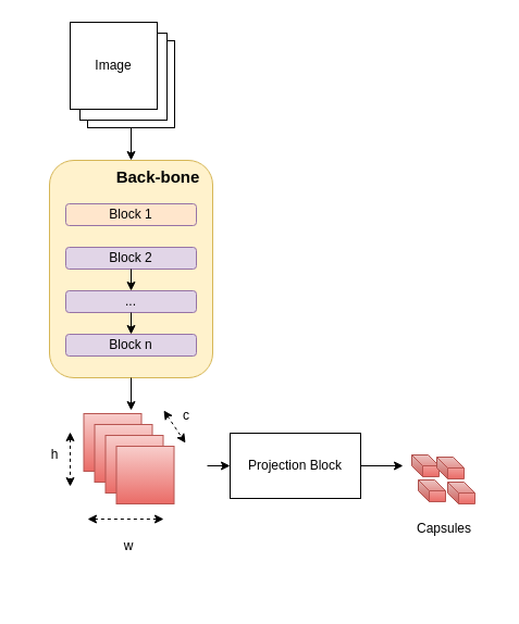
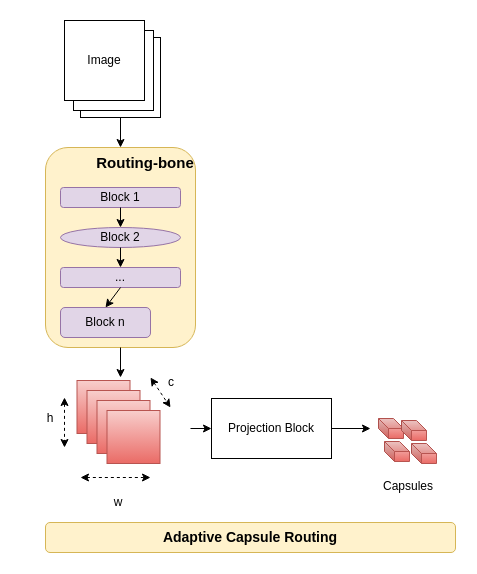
  <mxCell id="0" />
  <mxCell id="1" parent="0" />
  <mxCell id="2" value="" style="rounded=1;whiteSpace=wrap;html=1;fillColor=#fff2cc;strokeColor=#d6b656;" parent="1" vertex="1"><mxGeometry x="45" y="147" width="150" height="200" as="geometry" /></mxCell>
- <mxCell id="3" value="Block 1" style="rounded=1;whiteSpace=wrap;html=1;fillColor=#ffe6cc;strokeColor=#9673a6;" parent="1" vertex="1"><mxGeometry x="60" y="187" width="120" height="20" as="geometry" /></mxCell>
- <mxCell id="4" value="Block 2" style="rounded=1;whiteSpace=wrap;html=1;fillColor=#e1d5e7;strokeColor=#9673a6;" parent="1" vertex="1"><mxGeometry x="60" y="227" width="120" height="20" as="geometry" /></mxCell>
+ <mxCell id="3" value="Block 1" style="rounded=1;whiteSpace=wrap;html=1;fillColor=#e1d5e7;strokeColor=#9673a6;" parent="1" vertex="1"><mxGeometry x="60" y="187" width="120" height="20" as="geometry" /></mxCell>
+ <mxCell id="4" value="Block 2" style="ellipse;whiteSpace=wrap;html=1;fillColor=#e1d5e7;strokeColor=#9673a6;" parent="1" vertex="1"><mxGeometry x="60" y="227" width="120" height="20" as="geometry" /></mxCell>
+ <mxCell id="5" style="edgeStyle=none;html=1;exitX=0.5;exitY=1;exitDx=0;exitDy=0;entryX=0.5;entryY=0;entryDx=0;entryDy=0;" parent="1" source="3" target="4" edge="1"><mxGeometry relative="1" as="geometry" /></mxCell>
  <mxCell id="6" value="..." style="rounded=1;whiteSpace=wrap;html=1;fillColor=#e1d5e7;strokeColor=#9673a6;" parent="1" vertex="1"><mxGeometry x="60" y="267" width="120" height="20" as="geometry" /></mxCell>
  <mxCell id="7" style="edgeStyle=none;html=1;exitX=0.5;exitY=1;exitDx=0;exitDy=0;entryX=0.5;entryY=0;entryDx=0;entryDy=0;" parent="1" source="4" target="6" edge="1"><mxGeometry relative="1" as="geometry" /></mxCell>
- <mxCell id="8" value="Block n" style="rounded=1;whiteSpace=wrap;html=1;fillColor=#e1d5e7;strokeColor=#9673a6;" parent="1" vertex="1"><mxGeometry x="60" y="307" width="120" height="20" as="geometry" /></mxCell>
+ <mxCell id="8" value="Block n" style="rounded=1;whiteSpace=wrap;html=1;fillColor=#e1d5e7;strokeColor=#9673a6;" parent="1" vertex="1"><mxGeometry x="60" y="307" width="90" height="30" as="geometry" /></mxCell>
  <mxCell id="9" style="edgeStyle=none;html=1;exitX=0.5;exitY=1;exitDx=0;exitDy=0;entryX=0.5;entryY=0;entryDx=0;entryDy=0;" parent="1" source="6" target="8" edge="1"><mxGeometry relative="1" as="geometry" /></mxCell>
  <mxCell id="10" value="" style="group" parent="1" vertex="1" connectable="0"><mxGeometry x="64" y="20" width="96" height="97" as="geometry" /></mxCell>
  <mxCell id="11" value="Image" style="whiteSpace=wrap;html=1;aspect=fixed;" parent="10" vertex="1"><mxGeometry x="16" y="17" width="80" height="80" as="geometry" /></mxCell>
  <mxCell id="12" value="Image" style="whiteSpace=wrap;html=1;aspect=fixed;" parent="10" vertex="1"><mxGeometry x="9" y="10" width="80" height="80" as="geometry" /></mxCell>
  <mxCell id="13" value="Image" style="whiteSpace=wrap;html=1;aspect=fixed;" parent="10" vertex="1"><mxGeometry width="80" height="80" as="geometry" /></mxCell>
  <mxCell id="14" style="edgeStyle=none;html=1;exitX=0.5;exitY=1;exitDx=0;exitDy=0;entryX=0.5;entryY=0;entryDx=0;entryDy=0;" parent="1" source="11" target="2" edge="1"><mxGeometry relative="1" as="geometry" /></mxCell>
- <mxCell id="15" value="&lt;b&gt;&lt;font style=&quot;font-size: 15px;&quot;&gt;Back-bone&lt;/font&gt;&lt;/b&gt;" style="text;html=1;strokeColor=none;fillColor=none;align=center;verticalAlign=middle;whiteSpace=wrap;rounded=0;" parent="1" vertex="1"><mxGeometry x="70" y="147" width="150" height="30" as="geometry" /></mxCell>
+ <mxCell id="15" value="&lt;b&gt;&lt;font style=&quot;font-size: 15px;&quot;&gt;Routing-bone&lt;/font&gt;&lt;/b&gt;" style="text;html=1;strokeColor=none;fillColor=none;align=center;verticalAlign=middle;whiteSpace=wrap;rounded=0;" parent="1" vertex="1"><mxGeometry x="70" y="147" width="150" height="30" as="geometry" /></mxCell>
  <mxCell id="16" value="" style="shape=cube;whiteSpace=wrap;html=1;boundedLbl=1;backgroundOutline=1;darkOpacity=0.05;darkOpacity2=0.1;size=10;fillColor=#f8cecc;gradientColor=#ea6b66;strokeColor=#b85450;" parent="1" vertex="1"><mxGeometry x="378" y="418" width="25" height="20" as="geometry" /></mxCell>
  <mxCell id="17" value="" style="shape=cube;whiteSpace=wrap;html=1;boundedLbl=1;backgroundOutline=1;darkOpacity=0.05;darkOpacity2=0.1;size=10;fillColor=#f8cecc;gradientColor=#ea6b66;strokeColor=#b85450;" parent="1" vertex="1"><mxGeometry x="401" y="420" width="25" height="20" as="geometry" /></mxCell>
  <mxCell id="18" value="" style="shape=cube;whiteSpace=wrap;html=1;boundedLbl=1;backgroundOutline=1;darkOpacity=0.05;darkOpacity2=0.1;size=10;fillColor=#f8cecc;gradientColor=#ea6b66;strokeColor=#b85450;" parent="1" vertex="1"><mxGeometry x="384" y="441" width="25" height="20" as="geometry" /></mxCell>
  <mxCell id="19" value="" style="shape=cube;whiteSpace=wrap;html=1;boundedLbl=1;backgroundOutline=1;darkOpacity=0.05;darkOpacity2=0.1;size=10;fillColor=#f8cecc;gradientColor=#ea6b66;strokeColor=#b85450;" parent="1" vertex="1"><mxGeometry x="411" y="443" width="25" height="20" as="geometry" /></mxCell>
  <mxCell id="20" value="" style="endArrow=classic;startArrow=classic;html=1;dashed=1;" parent="1" edge="1"><mxGeometry width="50" height="50" relative="1" as="geometry"><mxPoint x="150" y="377" as="sourcePoint" /><mxPoint x="170" y="407" as="targetPoint" /></mxGeometry></mxCell>
  <mxCell id="21" value="" style="endArrow=classic;startArrow=classic;html=1;dashed=1;" parent="1" edge="1"><mxGeometry width="50" height="50" relative="1" as="geometry"><mxPoint x="80" y="477" as="sourcePoint" /><mxPoint x="150" y="477" as="targetPoint" /></mxGeometry></mxCell>
  <mxCell id="22" value="" style="endArrow=classic;startArrow=classic;html=1;dashed=1;" parent="1" edge="1"><mxGeometry width="50" height="50" relative="1" as="geometry"><mxPoint x="64" y="397" as="sourcePoint" /><mxPoint x="64" y="447" as="targetPoint" /><Array as="points" /></mxGeometry></mxCell>
  <mxCell id="23" value="h" style="text;html=1;strokeColor=none;fillColor=none;align=center;verticalAlign=middle;whiteSpace=wrap;rounded=0;" parent="1" vertex="1"><mxGeometry x="20" y="403" width="60" height="30" as="geometry" /></mxCell>
  <mxCell id="24" value="w" style="text;html=1;strokeColor=none;fillColor=none;align=center;verticalAlign=middle;whiteSpace=wrap;rounded=0;" parent="1" vertex="1"><mxGeometry x="87.5" y="487" width="60" height="30" as="geometry" /></mxCell>
  <mxCell id="25" value="c" style="text;html=1;strokeColor=none;fillColor=none;align=center;verticalAlign=middle;whiteSpace=wrap;rounded=0;" parent="1" vertex="1"><mxGeometry x="141" y="367" width="60" height="30" as="geometry" /></mxCell>
  <mxCell id="26" value="Projection Block" style="whiteSpace=wrap;html=1;rounded=0;" parent="1" vertex="1"><mxGeometry x="211" y="398" width="120" height="60" as="geometry" /></mxCell>
  <mxCell id="27" value="Capsules" style="text;html=1;strokeColor=none;fillColor=none;align=center;verticalAlign=middle;whiteSpace=wrap;rounded=0;" parent="1" vertex="1"><mxGeometry x="378" y="471" width="60" height="30" as="geometry" /></mxCell>
  <mxCell id="28" value="" style="whiteSpace=wrap;html=1;aspect=fixed;fillColor=#f8cecc;gradientColor=#ea6b66;strokeColor=#b85450;" parent="1" vertex="1"><mxGeometry x="76.5" y="380" width="53" height="53" as="geometry" /></mxCell>
  <mxCell id="29" value="" style="whiteSpace=wrap;html=1;aspect=fixed;fillColor=#f8cecc;gradientColor=#ea6b66;strokeColor=#b85450;" parent="1" vertex="1"><mxGeometry x="86.5" y="390" width="53" height="53" as="geometry" /></mxCell>
  <mxCell id="30" value="" style="whiteSpace=wrap;html=1;aspect=fixed;fillColor=#f8cecc;gradientColor=#ea6b66;strokeColor=#b85450;" parent="1" vertex="1"><mxGeometry x="96.5" y="400" width="53" height="53" as="geometry" /></mxCell>
  <mxCell id="31" value="" style="whiteSpace=wrap;html=1;aspect=fixed;fillColor=#f8cecc;gradientColor=#ea6b66;strokeColor=#b85450;" parent="1" vertex="1"><mxGeometry x="106.5" y="410" width="53" height="53" as="geometry" /></mxCell>
  <mxCell id="32" value="" style="endArrow=classic;html=1;exitX=1;exitY=0.5;exitDx=0;exitDy=0;" parent="1" source="26" edge="1"><mxGeometry width="50" height="50" relative="1" as="geometry"><mxPoint x="320" y="365" as="sourcePoint" /><mxPoint x="370" y="428" as="targetPoint" /></mxGeometry></mxCell>
  <mxCell id="33" value="" style="endArrow=classic;html=1;entryX=0;entryY=0.5;entryDx=0;entryDy=0;" parent="1" target="26" edge="1"><mxGeometry width="50" height="50" relative="1" as="geometry"><mxPoint x="190" y="428" as="sourcePoint" /><mxPoint x="380" y="438" as="targetPoint" /></mxGeometry></mxCell>
+ <mxCell id="34" value="&lt;b&gt;&lt;font style=&quot;font-size: 14px;&quot;&gt;Adaptive Capsule Routing&lt;/font&gt;&lt;/b&gt;" style="rounded=1;whiteSpace=wrap;html=1;fillColor=#fff2cc;strokeColor=#d6b656;" parent="1" vertex="1"><mxGeometry x="45" y="522" width="410" height="30" as="geometry" /></mxCell>
  <mxCell id="35" value="" style="endArrow=classic;html=1;exitX=0.5;exitY=1;exitDx=0;exitDy=0;" parent="1" source="2" edge="1"><mxGeometry width="50" height="50" relative="1" as="geometry"><mxPoint x="200" y="367" as="sourcePoint" /><mxPoint x="120" y="377" as="targetPoint" /></mxGeometry></mxCell>
